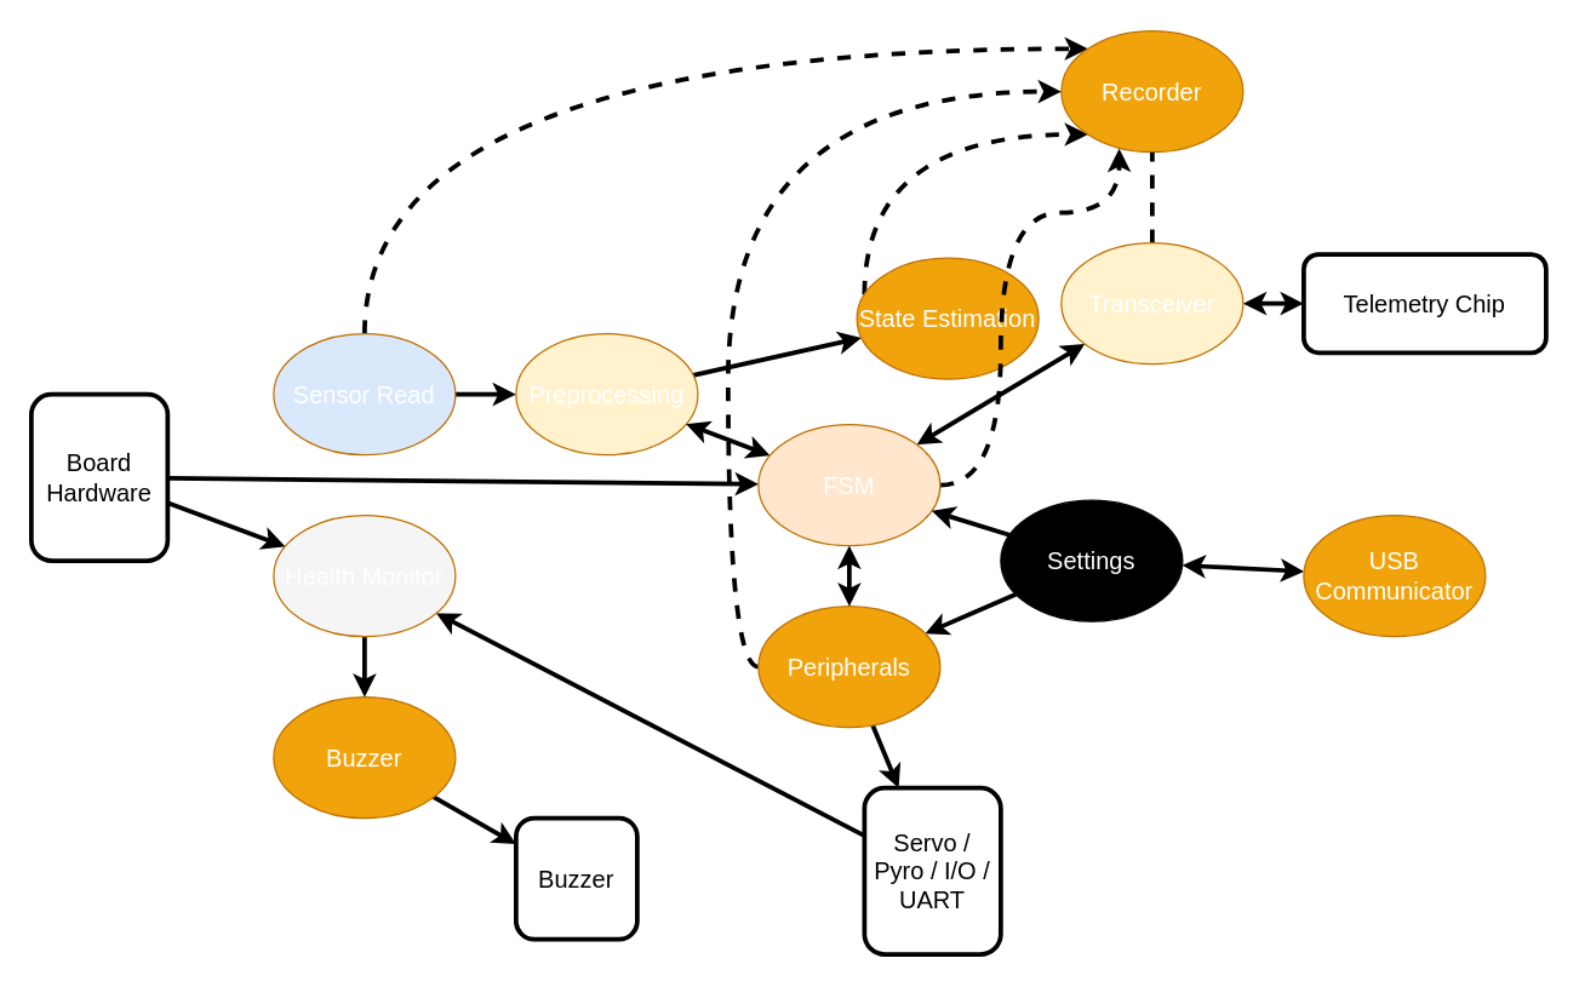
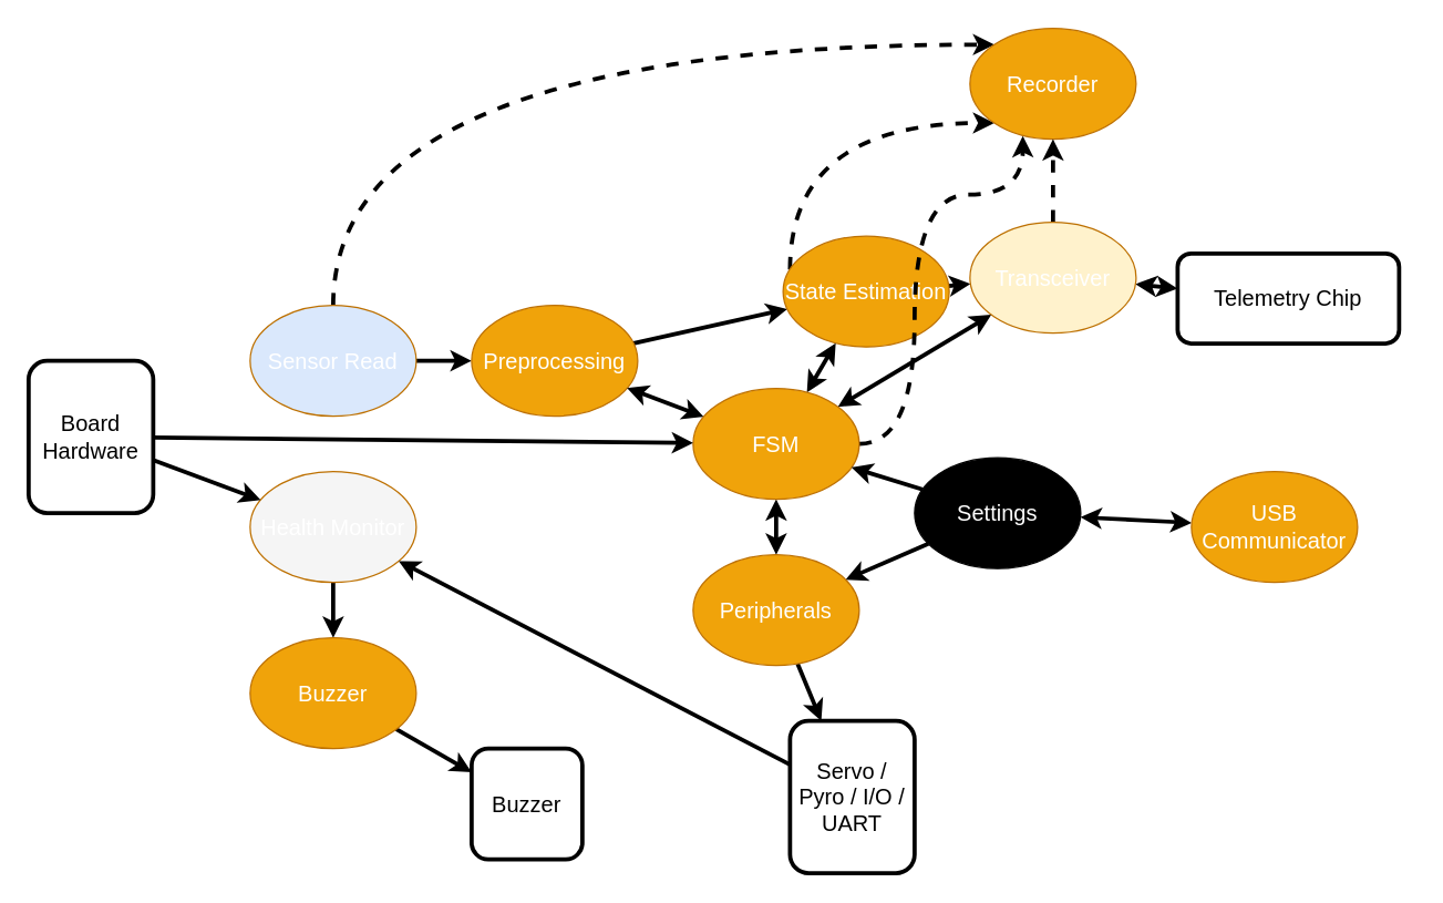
  <mxCell id="0" />
  <mxCell id="1" parent="0" />
  <mxCell id="2" style="edgeStyle=none;rounded=0;orthogonalLoop=1;jettySize=auto;html=1;startArrow=none;startFill=0;strokeWidth=3;" edge="1" parent="1" source="4" target="6"><mxGeometry relative="1" as="geometry" /></mxCell>
  <mxCell id="3" style="edgeStyle=orthogonalEdgeStyle;rounded=0;orthogonalLoop=1;jettySize=auto;html=1;startArrow=none;startFill=0;strokeWidth=3;curved=1;dashed=1;entryX=0;entryY=0;entryDx=0;entryDy=0;" edge="1" parent="1" source="4" target="16"><mxGeometry relative="1" as="geometry"><Array as="points"><mxPoint x="240" y="32" /></Array></mxGeometry></mxCell>
  <mxCell id="4" value="&lt;font style=&quot;font-size: 16px&quot;&gt;Sensor Read&lt;/font&gt;" style="ellipse;whiteSpace=wrap;html=1;fillColor=#dae8fc;strokeColor=#BD7000;fontColor=#ffffff;" vertex="1" parent="1"><mxGeometry x="180" y="220" width="120" height="80" as="geometry" /></mxCell>
  <mxCell id="5" style="edgeStyle=none;rounded=0;orthogonalLoop=1;jettySize=auto;html=1;startArrow=none;startFill=0;strokeWidth=3;" edge="1" parent="1" source="6" target="9"><mxGeometry relative="1" as="geometry" /></mxCell>
- <mxCell id="6" value="&lt;font style=&quot;font-size: 16px&quot;&gt;Preprocessing&lt;/font&gt;" style="ellipse;whiteSpace=wrap;html=1;fillColor=#fff2cc;strokeColor=#BD7000;fontColor=#ffffff;" vertex="1" parent="1"><mxGeometry x="340" y="220" width="120" height="80" as="geometry" /></mxCell>
+ <mxCell id="6" value="&lt;font style=&quot;font-size: 16px&quot;&gt;Preprocessing&lt;/font&gt;" style="ellipse;whiteSpace=wrap;html=1;fillColor=#f0a30a;strokeColor=#BD7000;fontColor=#ffffff;" vertex="1" parent="1"><mxGeometry x="340" y="220" width="120" height="80" as="geometry" /></mxCell>
+ <mxCell id="7" style="edgeStyle=none;rounded=0;orthogonalLoop=1;jettySize=auto;html=1;startArrow=none;startFill=0;strokeWidth=3;" edge="1" parent="1" source="9" target="19"><mxGeometry relative="1" as="geometry" /></mxCell>
  <mxCell id="8" style="edgeStyle=orthogonalEdgeStyle;curved=1;rounded=0;orthogonalLoop=1;jettySize=auto;html=1;dashed=1;startArrow=none;startFill=0;strokeWidth=3;entryX=0;entryY=1;entryDx=0;entryDy=0;" edge="1" parent="1" source="9" target="16"><mxGeometry relative="1" as="geometry"><Array as="points"><mxPoint x="570" y="88" /></Array></mxGeometry></mxCell>
  <mxCell id="9" value="&lt;font style=&quot;font-size: 16px&quot;&gt;State Estimation&lt;/font&gt;" style="ellipse;whiteSpace=wrap;html=1;fillColor=#f0a30a;strokeColor=#BD7000;fontColor=#ffffff;" vertex="1" parent="1"><mxGeometry x="565" y="170" width="120" height="80" as="geometry" /></mxCell>
  <mxCell id="10" style="edgeStyle=none;rounded=0;orthogonalLoop=1;jettySize=auto;html=1;strokeWidth=3;startArrow=classic;startFill=1;" edge="1" parent="1" source="15" target="25"><mxGeometry relative="1" as="geometry" /></mxCell>
  <mxCell id="11" style="edgeStyle=none;rounded=0;orthogonalLoop=1;jettySize=auto;html=1;strokeWidth=3;startArrow=classic;startFill=1;" edge="1" parent="1" source="15" target="6"><mxGeometry relative="1" as="geometry" /></mxCell>
+ <mxCell id="12" style="edgeStyle=none;rounded=0;orthogonalLoop=1;jettySize=auto;html=1;strokeWidth=3;startArrow=classic;startFill=1;" edge="1" parent="1" source="15" target="9"><mxGeometry relative="1" as="geometry" /></mxCell>
  <mxCell id="13" style="edgeStyle=none;rounded=0;orthogonalLoop=1;jettySize=auto;html=1;strokeWidth=3;startArrow=classic;startFill=1;" edge="1" parent="1" source="15" target="19"><mxGeometry relative="1" as="geometry" /></mxCell>
  <mxCell id="14" style="edgeStyle=orthogonalEdgeStyle;curved=1;rounded=0;orthogonalLoop=1;jettySize=auto;html=1;dashed=1;startArrow=none;startFill=0;strokeWidth=3;entryX=0.318;entryY=0.971;entryDx=0;entryDy=0;entryPerimeter=0;" edge="1" parent="1" source="15" target="16"><mxGeometry relative="1" as="geometry"><Array as="points"><mxPoint x="660" y="320" /><mxPoint x="660" y="140" /><mxPoint x="738" y="140" /></Array></mxGeometry></mxCell>
- <mxCell id="15" value="&lt;font style=&quot;font-size: 16px&quot;&gt;FSM&lt;/font&gt;" style="ellipse;whiteSpace=wrap;html=1;fillColor=#ffe6cc;strokeColor=#BD7000;fontColor=#ffffff;" vertex="1" parent="1"><mxGeometry x="500" y="280" width="120" height="80" as="geometry" /></mxCell>
+ <mxCell id="15" value="&lt;font style=&quot;font-size: 16px&quot;&gt;FSM&lt;/font&gt;" style="ellipse;whiteSpace=wrap;html=1;fillColor=#f0a30a;strokeColor=#BD7000;fontColor=#ffffff;" vertex="1" parent="1"><mxGeometry x="500" y="280" width="120" height="80" as="geometry" /></mxCell>
  <mxCell id="16" value="&lt;font style=&quot;font-size: 16px&quot;&gt;Recorder&lt;/font&gt;" style="ellipse;whiteSpace=wrap;html=1;fillColor=#f0a30a;strokeColor=#BD7000;fontColor=#ffffff;" vertex="1" parent="1"><mxGeometry x="700" y="20" width="120" height="80" as="geometry" /></mxCell>
  <mxCell id="17" style="edgeStyle=none;rounded=0;orthogonalLoop=1;jettySize=auto;html=1;startArrow=classic;startFill=1;strokeWidth=3;" edge="1" parent="1" source="19" target="35"><mxGeometry relative="1" as="geometry" /></mxCell>
- <mxCell id="18" style="edgeStyle=orthogonalEdgeStyle;curved=1;rounded=0;orthogonalLoop=1;jettySize=auto;html=1;dashed=1;startArrow=none;startFill=0;strokeWidth=3;endArrow=none;" edge="1" parent="1" source="19" target="16"><mxGeometry relative="1" as="geometry" /></mxCell>
+ <mxCell id="18" style="edgeStyle=orthogonalEdgeStyle;curved=1;rounded=0;orthogonalLoop=1;jettySize=auto;html=1;dashed=1;startArrow=none;startFill=0;strokeWidth=3;" edge="1" parent="1" source="19" target="16"><mxGeometry relative="1" as="geometry" /></mxCell>
  <mxCell id="19" value="&lt;font style=&quot;font-size: 16px&quot;&gt;Transceiver&lt;/font&gt;" style="ellipse;whiteSpace=wrap;html=1;fillColor=#fff2cc;strokeColor=#BD7000;fontColor=#ffffff;" vertex="1" parent="1"><mxGeometry x="700" y="160" width="120" height="80" as="geometry" /></mxCell>
  <mxCell id="20" style="edgeStyle=none;rounded=0;orthogonalLoop=1;jettySize=auto;html=1;startArrow=none;startFill=0;strokeWidth=3;" edge="1" parent="1" source="22" target="15"><mxGeometry relative="1" as="geometry" /></mxCell>
  <mxCell id="21" style="edgeStyle=none;rounded=0;orthogonalLoop=1;jettySize=auto;html=1;startArrow=none;startFill=0;strokeWidth=3;" edge="1" parent="1" source="22" target="25"><mxGeometry relative="1" as="geometry" /></mxCell>
  <mxCell id="22" value="&lt;font style=&quot;font-size: 16px&quot;&gt;Settings&lt;/font&gt;" style="ellipse;whiteSpace=wrap;html=1;fontColor=#ffffff;fillColor=#000000;" vertex="1" parent="1"><mxGeometry x="660" y="330" width="120" height="80" as="geometry" /></mxCell>
  <mxCell id="23" style="edgeStyle=none;rounded=0;orthogonalLoop=1;jettySize=auto;html=1;strokeWidth=3;" edge="1" parent="1" source="25" target="34"><mxGeometry relative="1" as="geometry" /></mxCell>
- <mxCell id="24" style="edgeStyle=orthogonalEdgeStyle;curved=1;rounded=0;orthogonalLoop=1;jettySize=auto;html=1;dashed=1;startArrow=none;startFill=0;strokeWidth=3;" edge="1" parent="1" source="25" target="16"><mxGeometry relative="1" as="geometry"><Array as="points"><mxPoint x="480" y="440" /><mxPoint x="480" y="60" /></Array></mxGeometry></mxCell>
  <mxCell id="25" value="&lt;font style=&quot;font-size: 16px&quot;&gt;Peripherals&lt;/font&gt;" style="ellipse;whiteSpace=wrap;html=1;fillColor=#f0a30a;strokeColor=#BD7000;fontColor=#ffffff;" vertex="1" parent="1"><mxGeometry x="500" y="400" width="120" height="80" as="geometry" /></mxCell>
  <mxCell id="26" style="edgeStyle=none;rounded=0;orthogonalLoop=1;jettySize=auto;html=1;startArrow=classic;startFill=1;strokeWidth=3;" edge="1" parent="1" source="27" target="22"><mxGeometry relative="1" as="geometry" /></mxCell>
  <mxCell id="27" value="&lt;font style=&quot;font-size: 16px&quot;&gt;USB Communicator&lt;/font&gt;" style="ellipse;whiteSpace=wrap;html=1;fillColor=#f0a30a;strokeColor=#BD7000;fontColor=#ffffff;" vertex="1" parent="1"><mxGeometry x="860" y="340" width="120" height="80" as="geometry" /></mxCell>
  <mxCell id="28" style="edgeStyle=orthogonalEdgeStyle;curved=1;rounded=0;orthogonalLoop=1;jettySize=auto;html=1;startArrow=none;startFill=0;strokeWidth=3;" edge="1" parent="1" source="29" target="37"><mxGeometry relative="1" as="geometry" /></mxCell>
  <mxCell id="29" value="&lt;font style=&quot;font-size: 16px&quot;&gt;Health Monitor&lt;/font&gt;" style="ellipse;whiteSpace=wrap;html=1;fillColor=#f5f5f5;strokeColor=#BD7000;fontColor=#ffffff;" vertex="1" parent="1"><mxGeometry x="180" y="340" width="120" height="80" as="geometry" /></mxCell>
  <mxCell id="30" style="rounded=0;orthogonalLoop=1;jettySize=auto;html=1;strokeWidth=3;" edge="1" parent="1" source="32" target="15"><mxGeometry relative="1" as="geometry" /></mxCell>
  <mxCell id="31" style="edgeStyle=none;rounded=0;orthogonalLoop=1;jettySize=auto;html=1;strokeWidth=3;" edge="1" parent="1" source="32" target="29"><mxGeometry relative="1" as="geometry" /></mxCell>
  <mxCell id="32" value="&lt;font style=&quot;font-size: 16px&quot;&gt;Board Hardware&lt;/font&gt;" style="rounded=1;whiteSpace=wrap;html=1;strokeWidth=3;" vertex="1" parent="1"><mxGeometry x="20" y="260" width="90" height="110" as="geometry" /></mxCell>
  <mxCell id="33" style="edgeStyle=none;rounded=0;orthogonalLoop=1;jettySize=auto;html=1;strokeWidth=3;" edge="1" parent="1" source="34" target="29"><mxGeometry relative="1" as="geometry" /></mxCell>
  <mxCell id="34" value="&lt;font style=&quot;font-size: 16px&quot;&gt;Servo / Pyro / I/O / UART&lt;/font&gt;" style="rounded=1;whiteSpace=wrap;html=1;strokeWidth=3;" vertex="1" parent="1"><mxGeometry x="570" y="520" width="90" height="110" as="geometry" /></mxCell>
- <mxCell id="35" value="&lt;font style=&quot;font-size: 16px&quot;&gt;Telemetry Chip&lt;/font&gt;" style="rounded=1;whiteSpace=wrap;html=1;strokeWidth=3;" vertex="1" parent="1"><mxGeometry x="860" y="167.5" width="160" height="65" as="geometry" /></mxCell>
+ <mxCell id="35" value="&lt;font style=&quot;font-size: 16px&quot;&gt;Telemetry Chip&lt;/font&gt;" style="rounded=1;whiteSpace=wrap;html=1;strokeWidth=3;" vertex="1" parent="1"><mxGeometry x="850" y="182.5" width="160" height="65" as="geometry" /></mxCell>
  <mxCell id="36" style="rounded=0;orthogonalLoop=1;jettySize=auto;html=1;startArrow=none;startFill=0;strokeWidth=3;" edge="1" parent="1" source="37" target="38"><mxGeometry relative="1" as="geometry" /></mxCell>
  <mxCell id="37" value="&lt;span style=&quot;font-size: 16px&quot;&gt;Buzzer&lt;/span&gt;" style="ellipse;whiteSpace=wrap;html=1;fillColor=#f0a30a;strokeColor=#BD7000;fontColor=#ffffff;" vertex="1" parent="1"><mxGeometry x="180" y="460" width="120" height="80" as="geometry" /></mxCell>
  <mxCell id="38" value="&lt;font style=&quot;font-size: 16px&quot;&gt;Buzzer&lt;/font&gt;" style="rounded=1;whiteSpace=wrap;html=1;strokeWidth=3;" vertex="1" parent="1"><mxGeometry x="340" y="540" width="80" height="80" as="geometry" /></mxCell>
